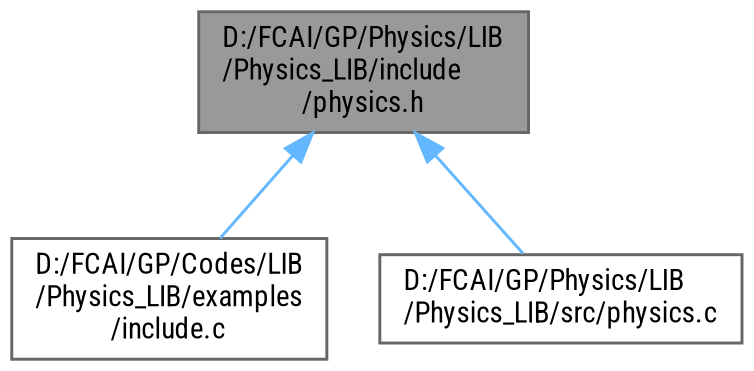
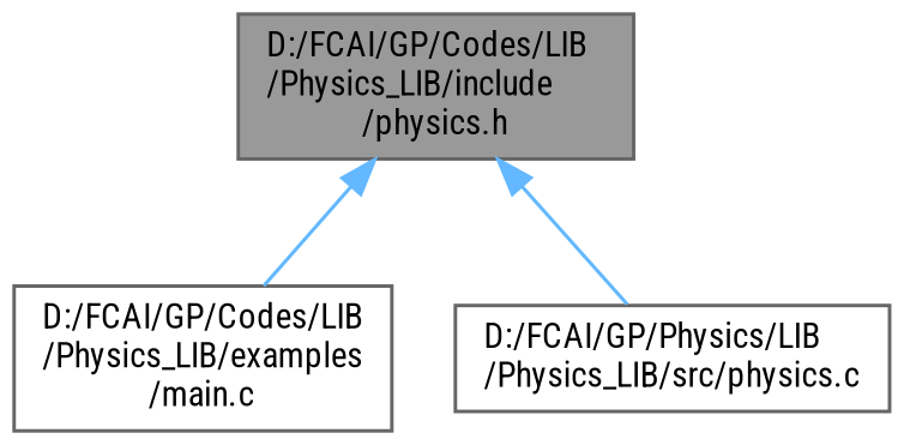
  digraph {
    fontname="Roboto Condensed"
    node [color=grey40 fillcolor=white fontname="Roboto Condensed" fontsize=10 shape=box style=filled]
    edge [color=steelblue1 dir=back fontname="Roboto Condensed" fontsize=10 labelfontname=Helvetica labelfontsize=10 style=solid]
-   n1 [color=gray40 fillcolor=grey60 fontcolor=black height=0.2 label="D:/FCAI/GP/Physics/LIB\l/Physics_LIB/include\l/physics.h" width=0.4]
-   n2 [height=0.2 label="D:/FCAI/GP/Codes/LIB\l/Physics_LIB/examples\l/include.c" width=0.4]
+   n1 [color=gray40 fillcolor=grey60 fontcolor=black height=0.2 label="D:/FCAI/GP/Codes/LIB\l/Physics_LIB/include\l/physics.h" width=0.4]
+   n2 [height=0.2 label="D:/FCAI/GP/Codes/LIB\l/Physics_LIB/examples\l/main.c" width=0.4]
    n3 [height=0.2 label="D:/FCAI/GP/Physics/LIB\l/Physics_LIB/src/physics.c" width=0.4]
    n1 -> n2
    n1 -> n3
  }
